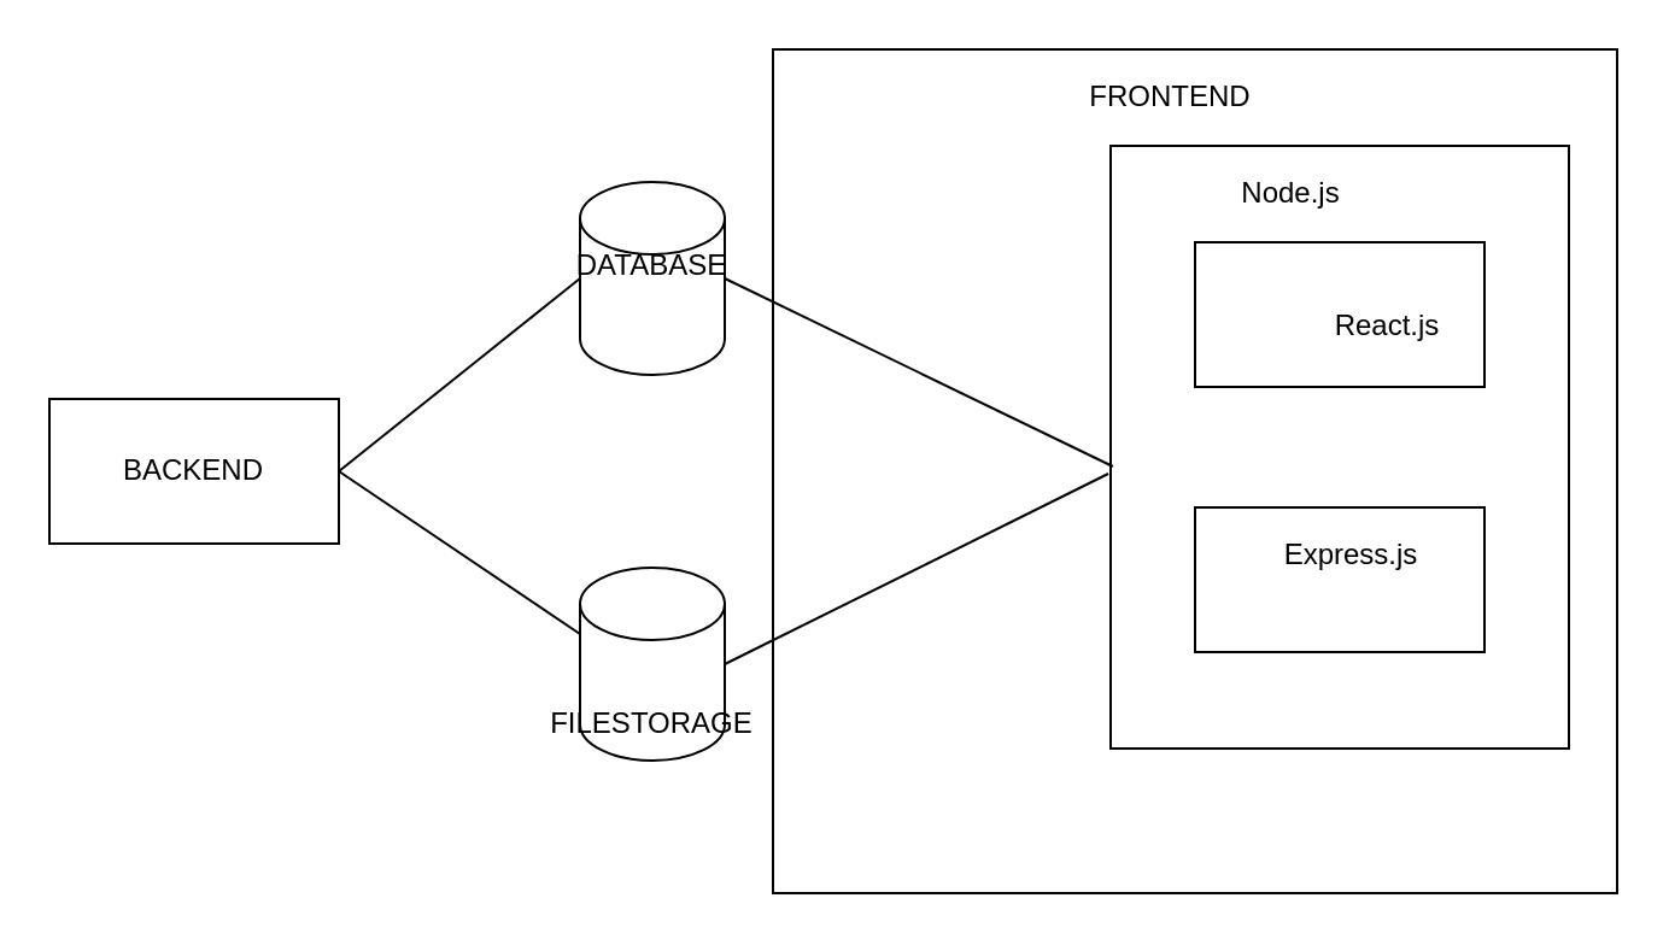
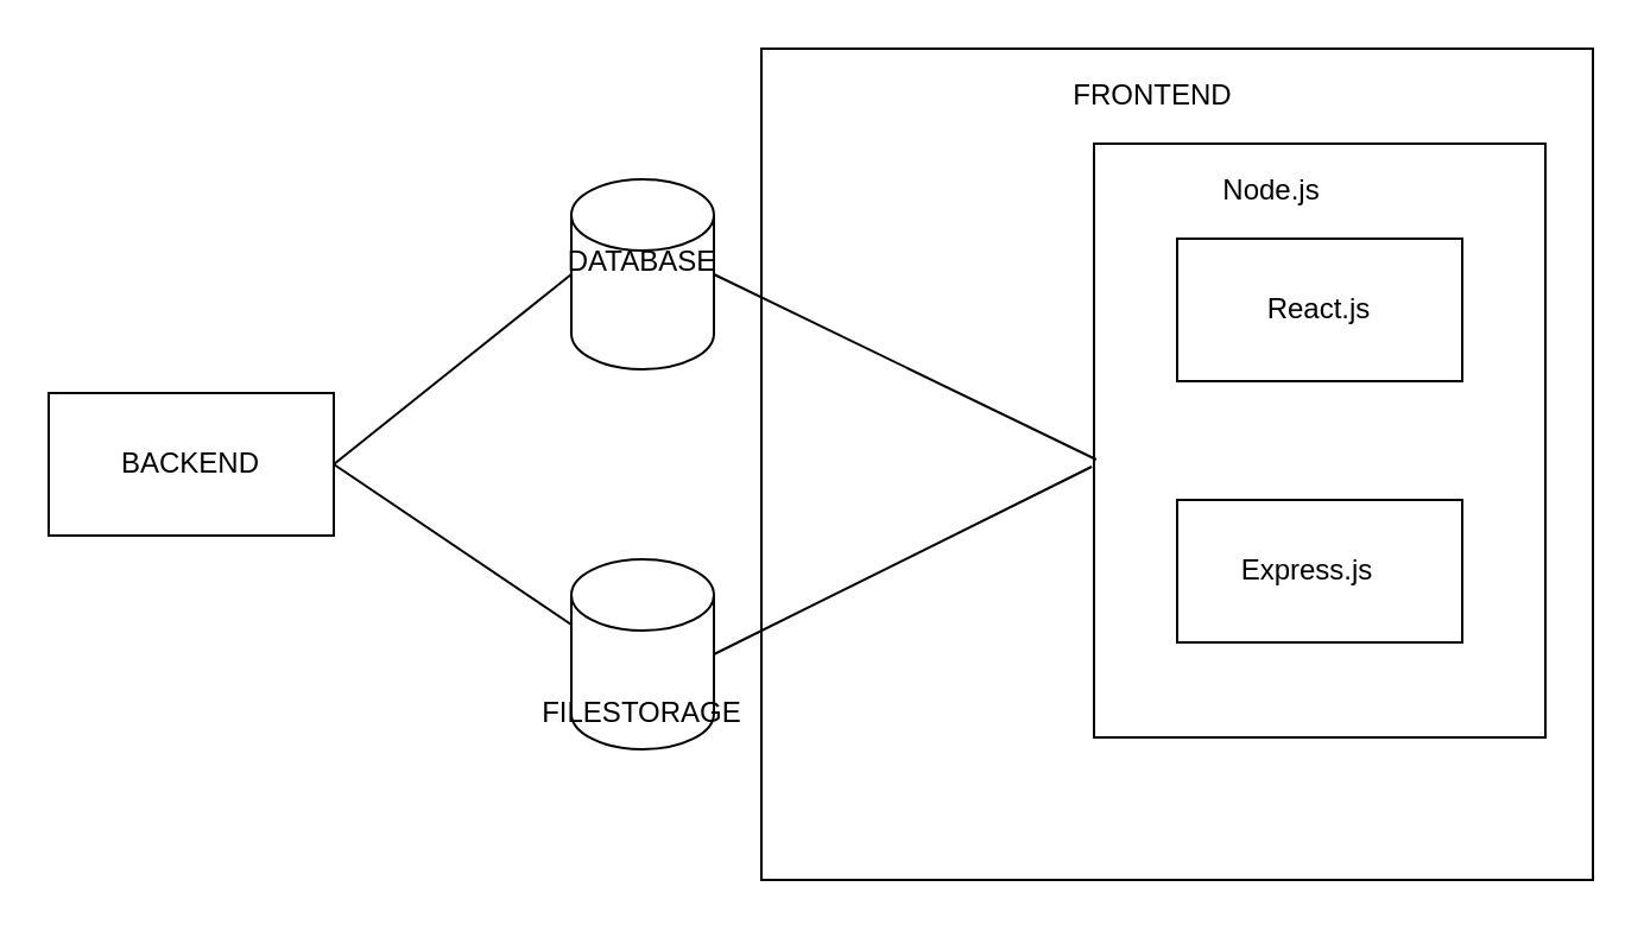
  <mxCell id="0" />
  <mxCell id="1" parent="0" />
  <mxCell id="2" value="" style="whiteSpace=wrap;html=1;aspect=fixed;" parent="1" vertex="1"><mxGeometry x="320" width="350" height="350" as="geometry" y="20" /></mxCell>
  <mxCell id="3" value="" style="rounded=0;whiteSpace=wrap;html=1;" parent="1" vertex="1"><mxGeometry x="460" y="60" width="190" height="250" as="geometry" /></mxCell>
  <mxCell id="4" value="" style="rounded=0;whiteSpace=wrap;html=1;" parent="1" vertex="1"><mxGeometry x="20" y="165" width="120" height="60" as="geometry" /></mxCell>
  <mxCell id="5" value="" style="rounded=0;whiteSpace=wrap;html=1;" parent="1" vertex="1"><mxGeometry x="495" y="210" width="120" height="60" as="geometry" /></mxCell>
  <mxCell id="6" value="" style="shape=cylinder3;whiteSpace=wrap;html=1;boundedLbl=1;backgroundOutline=1;size=15;" parent="1" vertex="1"><mxGeometry x="240" y="75" width="60" height="80" as="geometry" /></mxCell>
  <mxCell id="7" value="" style="rounded=0;whiteSpace=wrap;html=1;" parent="1" vertex="1"><mxGeometry x="495" y="100" width="120" height="60" as="geometry" /></mxCell>
  <mxCell id="8" value="BACKEND" style="text;html=1;strokeColor=none;fillColor=none;align=center;verticalAlign=middle;whiteSpace=wrap;rounded=0;" parent="1" vertex="1"><mxGeometry x="30" y="185" width="100" height="20" as="geometry" /></mxCell>
  <mxCell id="9" value="DATABASE" style="text;html=1;strokeColor=none;fillColor=none;align=center;verticalAlign=middle;whiteSpace=wrap;rounded=0;" parent="1" vertex="1"><mxGeometry x="250" y="100" width="40" height="20" as="geometry" /></mxCell>
  <mxCell id="10" value="Node.js" style="text;html=1;strokeColor=none;fillColor=none;align=center;verticalAlign=middle;whiteSpace=wrap;rounded=0;" parent="1" vertex="1"><mxGeometry x="515" y="70" width="40" height="20" as="geometry" /></mxCell>
- <mxCell id="11" value="React.js" style="text;html=1;strokeColor=none;fillColor=none;align=center;verticalAlign=middle;whiteSpace=wrap;rounded=0;" parent="1" vertex="1"><mxGeometry x="555" y="125" width="40" height="20" as="geometry" /></mxCell>
- <mxCell id="12" value="Express.js" style="text;html=1;strokeColor=none;fillColor=none;align=center;verticalAlign=middle;whiteSpace=wrap;rounded=0;" parent="1" vertex="1"><mxGeometry x="540" y="220" width="40" height="20" as="geometry" /></mxCell>
+ <mxCell id="11" value="React.js" style="text;html=1;strokeColor=none;fillColor=none;align=center;verticalAlign=middle;whiteSpace=wrap;rounded=0;" parent="1" vertex="1"><mxGeometry x="535" y="120" width="40" height="20" as="geometry" /></mxCell>
+ <mxCell id="12" value="Express.js" style="text;html=1;strokeColor=none;fillColor=none;align=center;verticalAlign=middle;whiteSpace=wrap;rounded=0;" parent="1" vertex="1"><mxGeometry x="530" y="230" width="40" height="20" as="geometry" /></mxCell>
  <mxCell id="13" value="FRONTEND" style="text;html=1;strokeColor=none;fillColor=none;align=center;verticalAlign=middle;whiteSpace=wrap;rounded=0;" parent="1" vertex="1"><mxGeometry x="465" y="30" width="40" height="20" as="geometry" /></mxCell>
  <mxCell id="14" value="" style="endArrow=none;html=1;entryX=0;entryY=0.5;entryDx=0;entryDy=0;entryPerimeter=0;exitX=1;exitY=0.5;exitDx=0;exitDy=0;" parent="1" source="4" target="6" edge="1"><mxGeometry width="50" height="50" relative="1" as="geometry"><mxPoint x="230" y="315" as="sourcePoint" /><mxPoint x="280" y="265" as="targetPoint" /></mxGeometry></mxCell>
  <mxCell id="15" value="" style="endArrow=none;html=1;exitX=1;exitY=0.5;exitDx=0;exitDy=0;exitPerimeter=0;entryX=0.005;entryY=0.532;entryDx=0;entryDy=0;entryPerimeter=0;" parent="1" source="6" target="3" edge="1"><mxGeometry width="50" height="50" relative="1" as="geometry"><mxPoint x="170" y="420" as="sourcePoint" /><mxPoint x="460" y="210" as="targetPoint" /></mxGeometry></mxCell>
  <mxCell id="16" value="" style="shape=cylinder3;whiteSpace=wrap;html=1;boundedLbl=1;backgroundOutline=1;size=15;" vertex="1" parent="1"><mxGeometry x="240" y="235" width="60" height="80" as="geometry" /></mxCell>
  <mxCell id="17" value="FILESTORAGE" style="text;html=1;strokeColor=none;fillColor=none;align=center;verticalAlign=middle;whiteSpace=wrap;rounded=0;" vertex="1" parent="1"><mxGeometry x="250" y="290" width="40" height="20" as="geometry" /></mxCell>
  <mxCell id="18" value="" style="endArrow=none;html=1;rounded=0;exitX=0;exitY=0;exitDx=0;exitDy=27.5;exitPerimeter=0;" edge="1" parent="1" source="16"><mxGeometry width="50" height="50" relative="1" as="geometry"><mxPoint x="130" y="305" as="sourcePoint" /><mxPoint x="140" y="195" as="targetPoint" /></mxGeometry></mxCell>
  <mxCell id="19" value="" style="endArrow=none;html=1;rounded=0;exitX=1;exitY=0.5;exitDx=0;exitDy=0;exitPerimeter=0;entryX=-0.005;entryY=0.544;entryDx=0;entryDy=0;entryPerimeter=0;" edge="1" parent="1" source="16" target="3"><mxGeometry width="50" height="50" relative="1" as="geometry"><mxPoint x="340" y="450" as="sourcePoint" /><mxPoint x="490" y="240" as="targetPoint" /></mxGeometry></mxCell>
